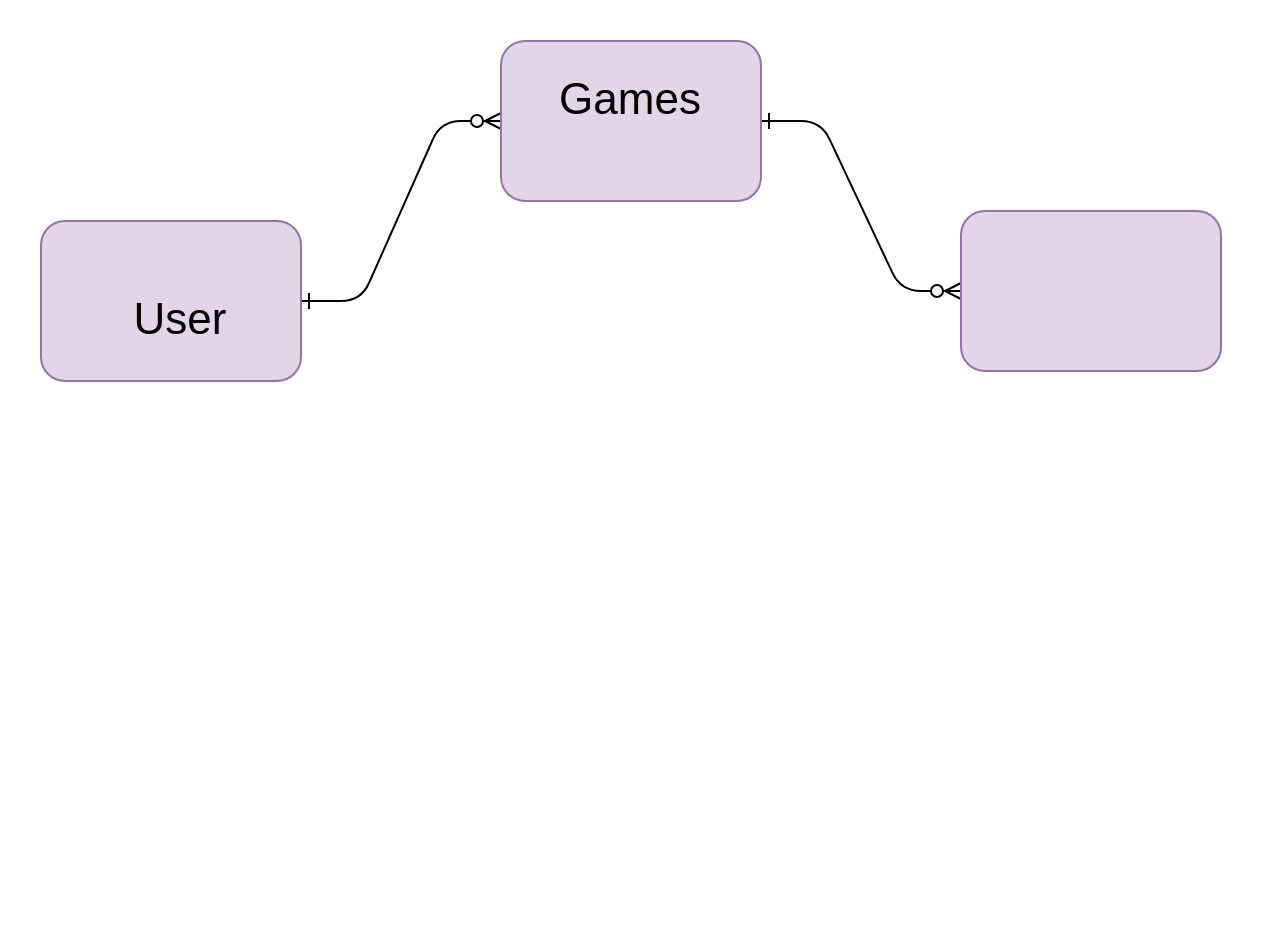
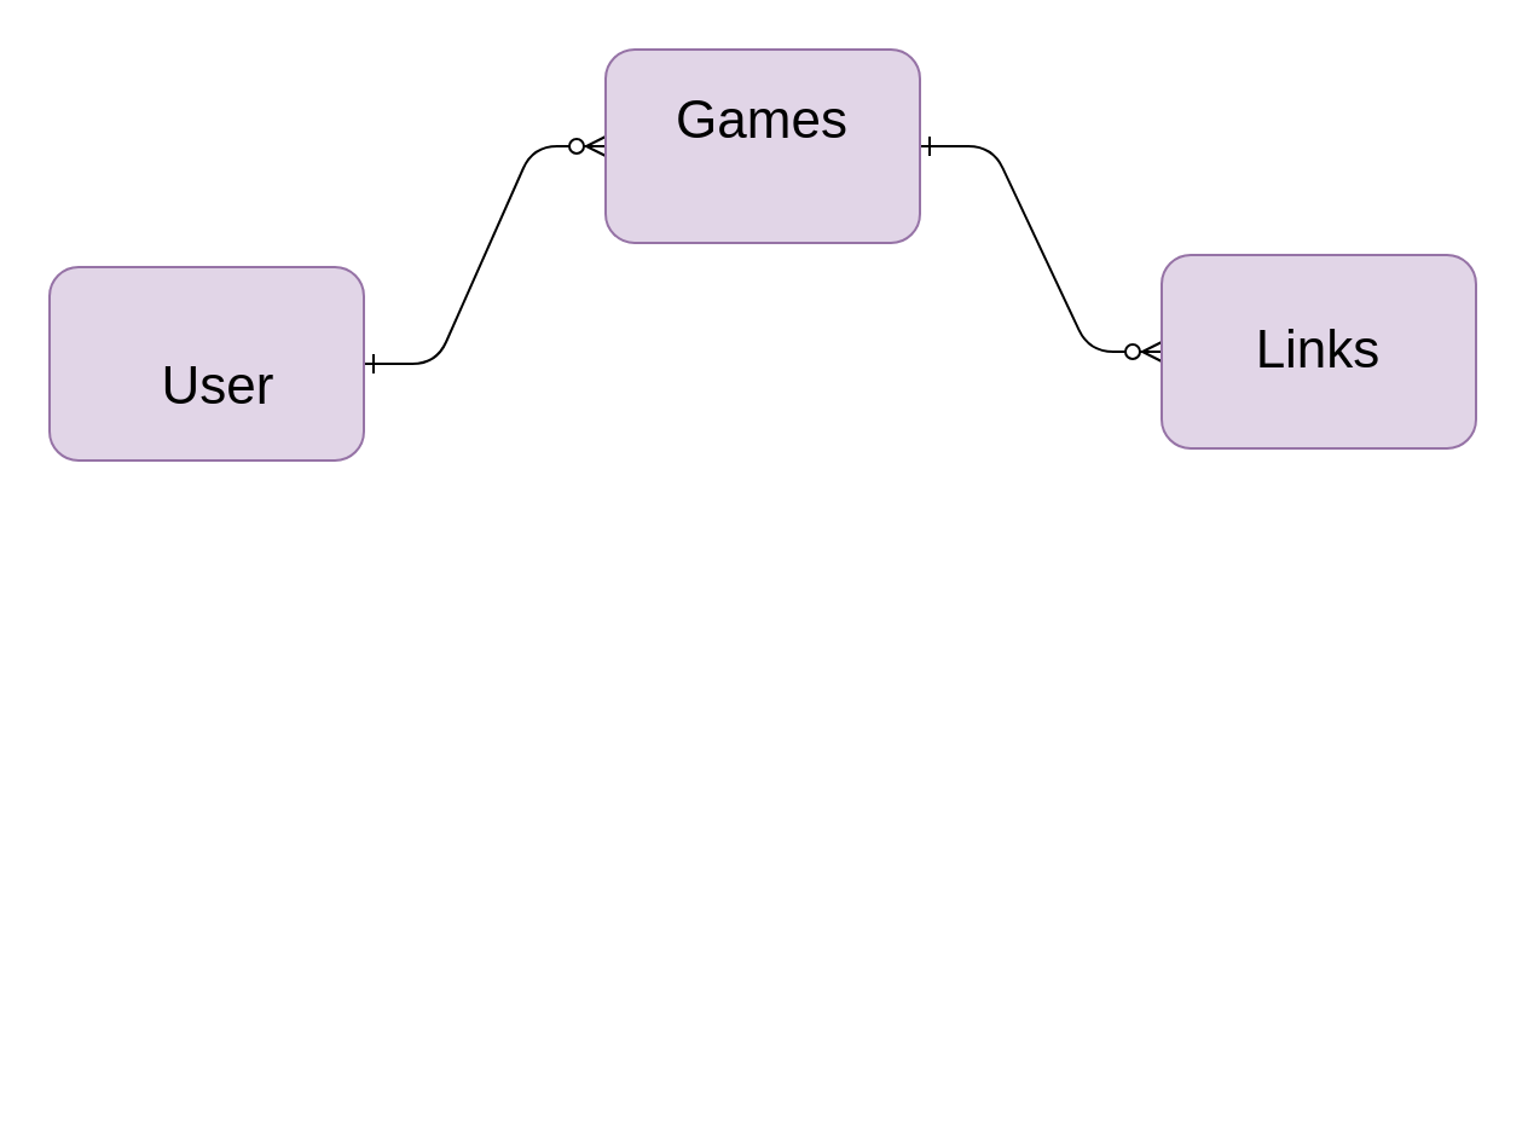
  <mxCell id="0" />
  <mxCell id="1" parent="0" />
  <mxCell id="2" value="" style="edgeStyle=entityRelationEdgeStyle;endArrow=ERzeroToMany;startArrow=ERone;endFill=1;startFill=0;entryX=0;entryY=0.5;entryDx=0;entryDy=0;exitX=1;exitY=0.5;exitDx=0;exitDy=0;" parent="1" target="8" edge="1"><mxGeometry width="100" height="100" relative="1" as="geometry"><mxPoint x="380" y="60" as="sourcePoint" /><mxPoint x="445" y="270" as="targetPoint" /><Array as="points"><mxPoint x="195" y="450" /><mxPoint x="195" y="450" /></Array></mxGeometry></mxCell>
  <mxCell id="3" value="" style="edgeStyle=entityRelationEdgeStyle;endArrow=ERzeroToMany;startArrow=ERone;endFill=1;startFill=0;entryX=0;entryY=0.5;entryDx=0;entryDy=0;exitX=1;exitY=0.5;exitDx=0;exitDy=0;" parent="1" source="4" target="6" edge="1"><mxGeometry width="100" height="100" relative="1" as="geometry"><mxPoint x="30" y="60" as="sourcePoint" /><mxPoint x="250" y="20" as="targetPoint" /><Array as="points"><mxPoint x="400" y="400" /><mxPoint x="400" y="400" /><mxPoint x="250" y="50" /></Array></mxGeometry></mxCell>
  <mxCell id="4" value="" style="rounded=1;whiteSpace=wrap;html=1;fillColor=#e1d5e7;strokeColor=#9673a6;" vertex="1" parent="1"><mxGeometry x="20" y="110" width="130" height="80" as="geometry" /></mxCell>
  <mxCell id="5" value="&lt;font style=&quot;font-size: 22px;&quot;&gt;User&lt;/font&gt;" style="text;html=1;strokeColor=none;fillColor=none;align=center;verticalAlign=middle;whiteSpace=wrap;rounded=0;" vertex="1" parent="1"><mxGeometry x="40" y="135" width="100" height="50" as="geometry" /></mxCell>
  <mxCell id="6" value="" style="rounded=1;whiteSpace=wrap;html=1;fillColor=#e1d5e7;strokeColor=#9673a6;" vertex="1" parent="1"><mxGeometry x="250" y="20" width="130" height="80" as="geometry" /></mxCell>
  <mxCell id="7" value="&lt;font style=&quot;font-size: 22px;&quot;&gt;Games&lt;/font&gt;" style="text;html=1;strokeColor=none;fillColor=none;align=center;verticalAlign=middle;whiteSpace=wrap;rounded=0;" vertex="1" parent="1"><mxGeometry x="265" y="25" width="100" height="50" as="geometry" /></mxCell>
  <mxCell id="8" value="" style="rounded=1;whiteSpace=wrap;html=1;fillColor=#e1d5e7;strokeColor=#9673a6;" vertex="1" parent="1"><mxGeometry x="480" y="105" width="130" height="80" as="geometry" /></mxCell>
+ <mxCell id="9" value="&lt;font style=&quot;font-size: 22px;&quot;&gt;Links&lt;/font&gt;" style="text;html=1;strokeColor=none;fillColor=none;align=center;verticalAlign=middle;whiteSpace=wrap;rounded=0;" vertex="1" parent="1"><mxGeometry x="495" y="120" width="100" height="50" as="geometry" /></mxCell>
